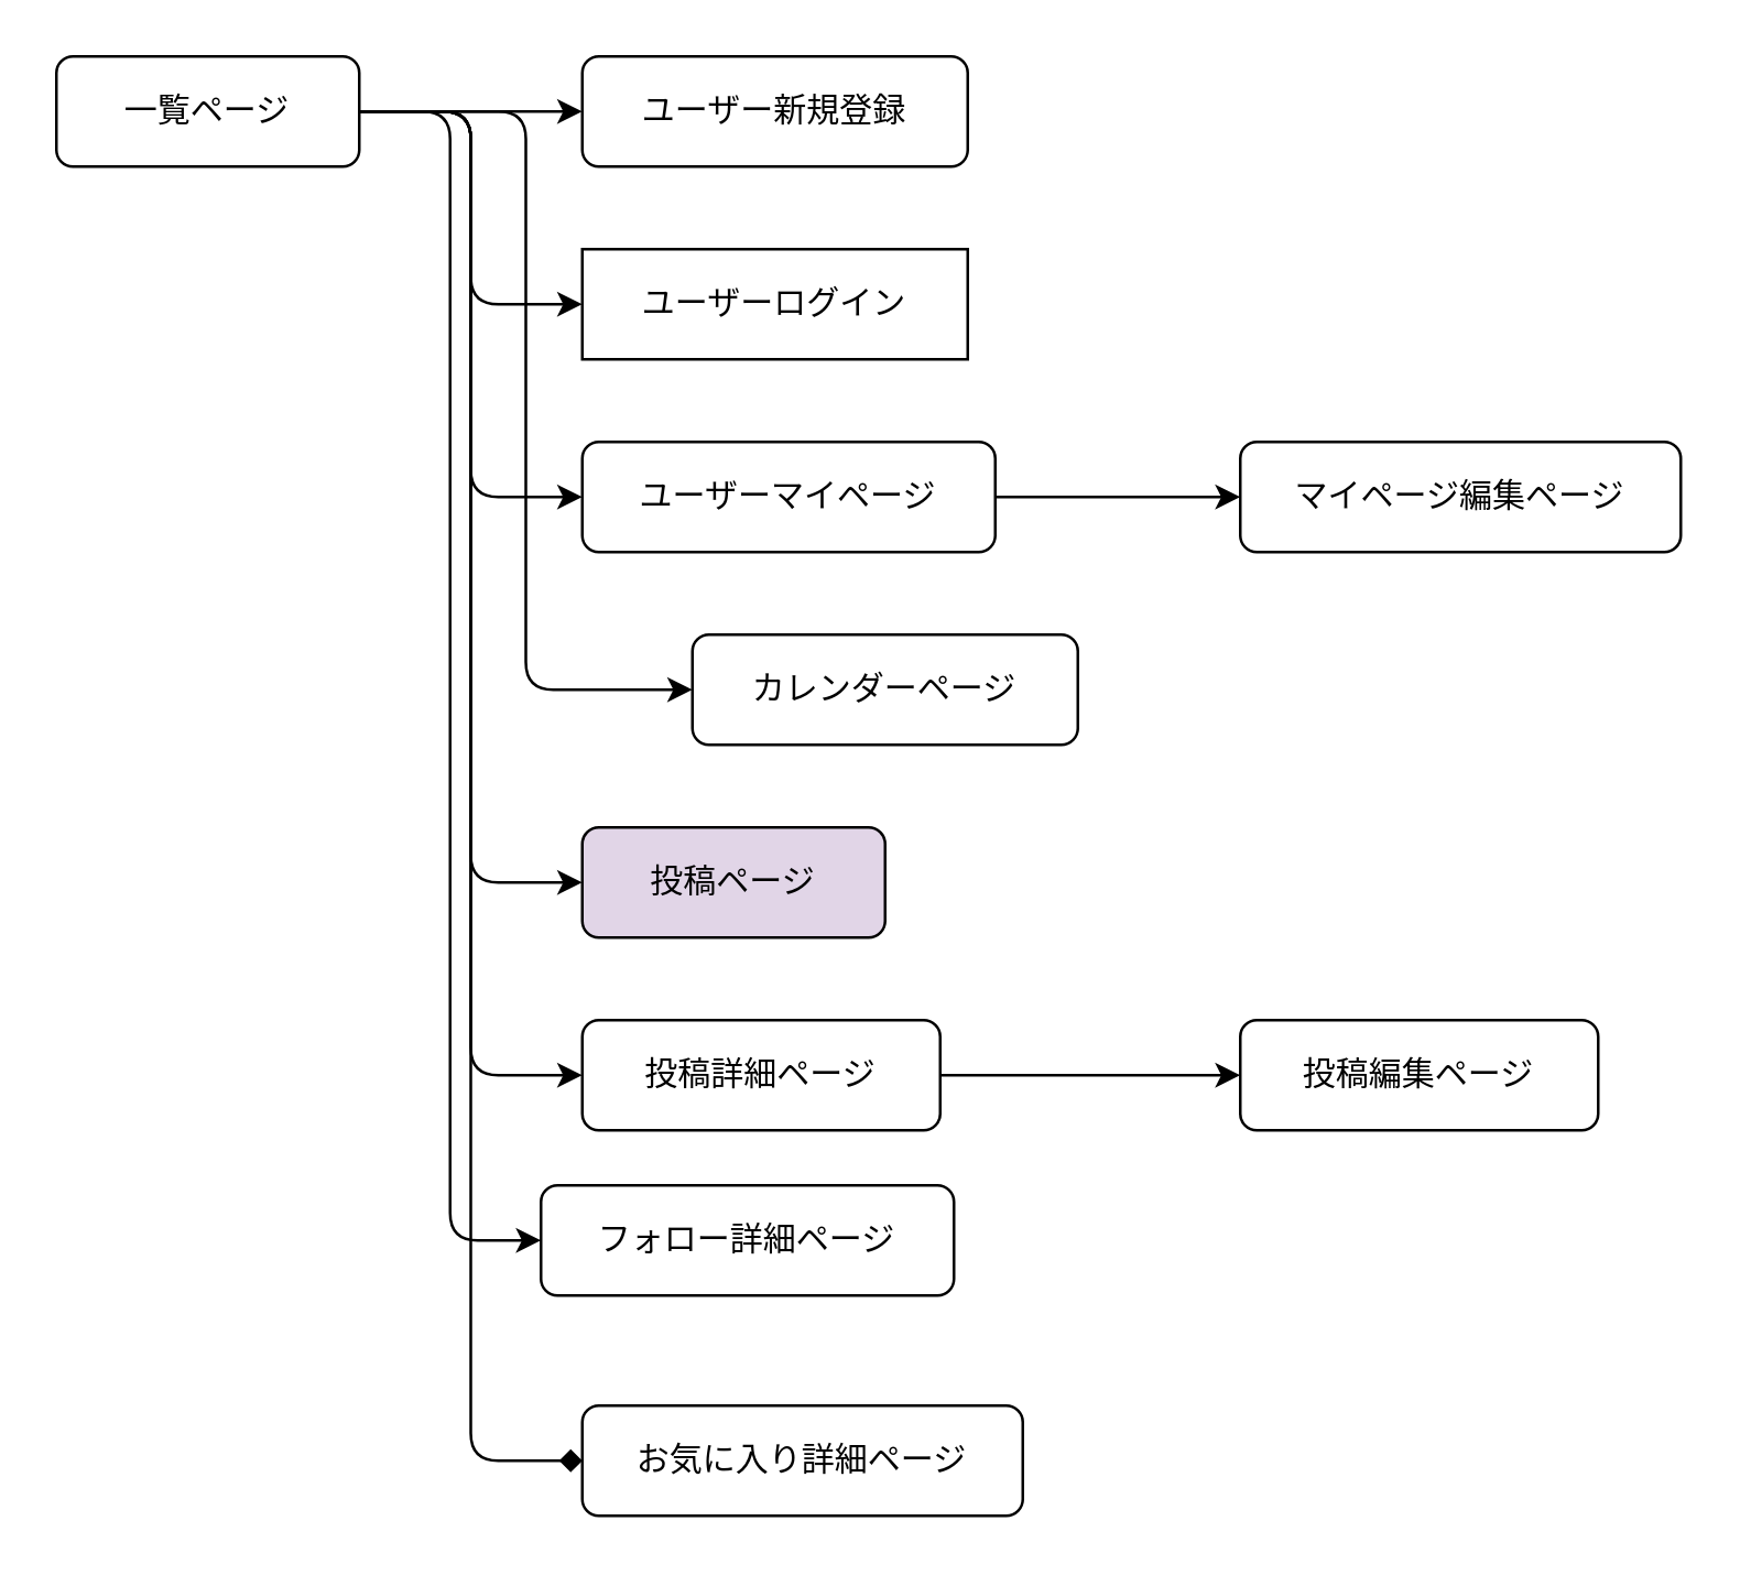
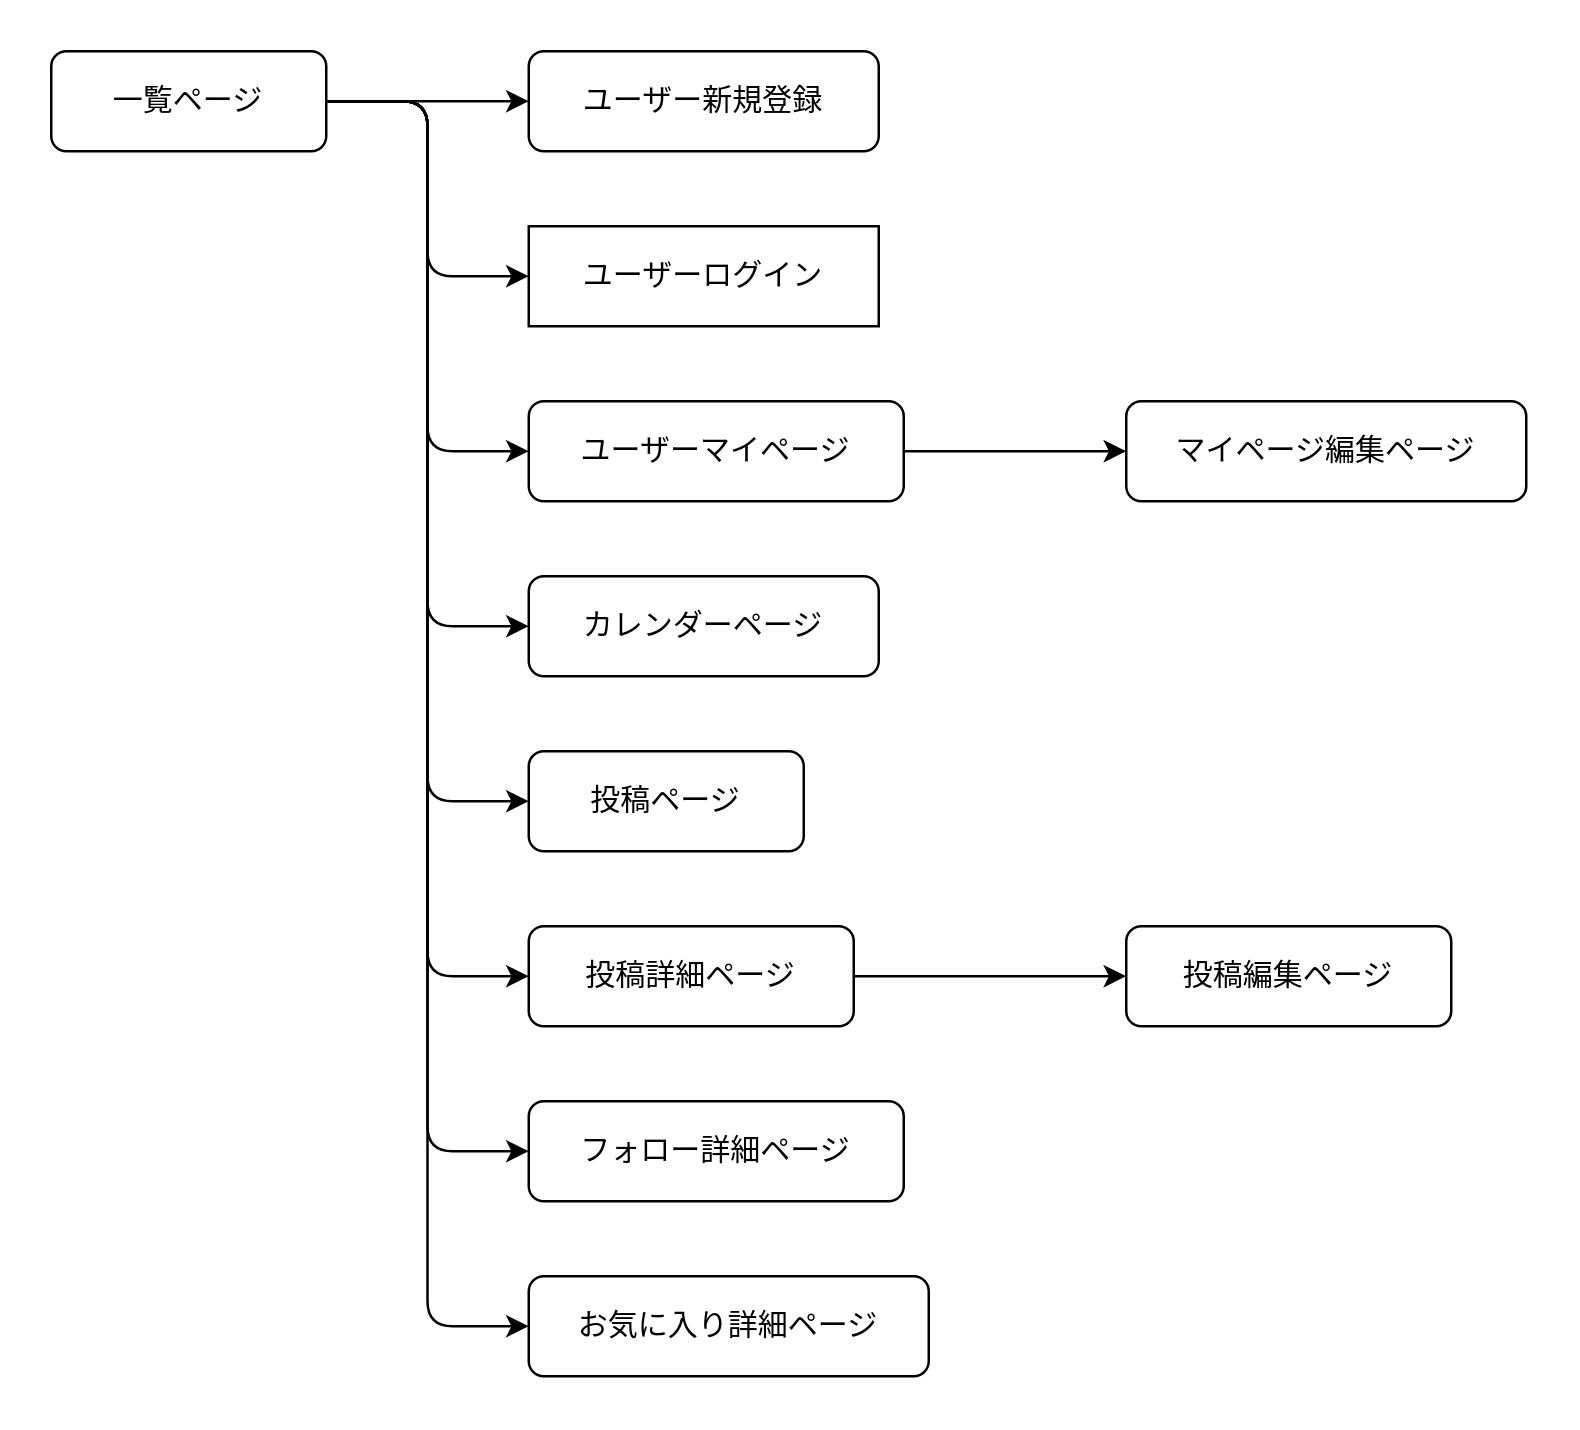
  <mxCell id="0" />
  <mxCell id="1" parent="0" />
  <mxCell id="2" style="html=1;exitX=1;exitY=0.5;exitDx=0;exitDy=0;entryX=0;entryY=0.5;entryDx=0;entryDy=0;elbow=vertical;snapToPoint=0;" edge="1" parent="1" source="10" target="11"><mxGeometry relative="1" as="geometry" /></mxCell>
  <mxCell id="3" style="edgeStyle=orthogonalEdgeStyle;html=1;exitX=1;exitY=0.5;exitDx=0;exitDy=0;entryX=0;entryY=0.5;entryDx=0;entryDy=0;elbow=vertical;" edge="1" parent="1" source="10" target="19"><mxGeometry relative="1" as="geometry" /></mxCell>
  <mxCell id="4" style="edgeStyle=orthogonalEdgeStyle;html=1;exitX=1;exitY=0.5;exitDx=0;exitDy=0;entryX=0;entryY=0.5;entryDx=0;entryDy=0;elbow=vertical;" edge="1" parent="1" source="10" target="18"><mxGeometry relative="1" as="geometry" /></mxCell>
  <mxCell id="5" style="edgeStyle=orthogonalEdgeStyle;html=1;exitX=1;exitY=0.5;exitDx=0;exitDy=0;entryX=0;entryY=0.5;entryDx=0;entryDy=0;elbow=vertical;" edge="1" parent="1" source="10" target="16"><mxGeometry relative="1" as="geometry" /></mxCell>
  <mxCell id="6" style="edgeStyle=orthogonalEdgeStyle;html=1;exitX=1;exitY=0.5;exitDx=0;exitDy=0;entryX=0;entryY=0.5;entryDx=0;entryDy=0;elbow=vertical;" edge="1" parent="1" source="10" target="15"><mxGeometry relative="1" as="geometry" /></mxCell>
  <mxCell id="7" style="edgeStyle=orthogonalEdgeStyle;html=1;exitX=1;exitY=0.5;exitDx=0;exitDy=0;entryX=0;entryY=0.5;entryDx=0;entryDy=0;elbow=vertical;" edge="1" parent="1" source="10" target="14"><mxGeometry relative="1" as="geometry" /></mxCell>
  <mxCell id="8" style="edgeStyle=orthogonalEdgeStyle;html=1;exitX=1;exitY=0.5;exitDx=0;exitDy=0;entryX=0;entryY=0.5;entryDx=0;entryDy=0;elbow=vertical;" edge="1" parent="1" source="10" target="12"><mxGeometry relative="1" as="geometry" /></mxCell>
- <mxCell id="9" style="edgeStyle=orthogonalEdgeStyle;html=1;exitX=1;exitY=0.5;exitDx=0;exitDy=0;entryX=0;entryY=0.5;entryDx=0;entryDy=0;elbow=vertical;endArrow=diamond;" edge="1" parent="1" source="10" target="20"><mxGeometry relative="1" as="geometry" /></mxCell>
+ <mxCell id="9" style="edgeStyle=orthogonalEdgeStyle;html=1;exitX=1;exitY=0.5;exitDx=0;exitDy=0;entryX=0;entryY=0.5;entryDx=0;entryDy=0;elbow=vertical;" edge="1" parent="1" source="10" target="20"><mxGeometry relative="1" as="geometry" /></mxCell>
  <mxCell id="10" value="一覧ページ" style="rounded=1;whiteSpace=wrap;html=1;" vertex="1" parent="1"><mxGeometry x="20" y="20" width="110" height="40" as="geometry" /></mxCell>
  <mxCell id="11" value="ユーザー新規登録" style="rounded=1;whiteSpace=wrap;html=1;" vertex="1" parent="1"><mxGeometry x="211" y="20" width="140" height="40" as="geometry" /></mxCell>
- <mxCell id="12" value="フォロー詳細ページ" style="rounded=1;whiteSpace=wrap;html=1;" vertex="1" parent="1"><mxGeometry x="196" y="430" width="150" height="40" as="geometry" /></mxCell>
+ <mxCell id="12" value="フォロー詳細ページ" style="rounded=1;whiteSpace=wrap;html=1;" vertex="1" parent="1"><mxGeometry x="211" y="440" width="150" height="40" as="geometry" /></mxCell>
  <mxCell id="13" style="edgeStyle=orthogonalEdgeStyle;html=1;exitX=1;exitY=0.5;exitDx=0;exitDy=0;elbow=vertical;" edge="1" parent="1" source="14" target="22"><mxGeometry relative="1" as="geometry" /></mxCell>
  <mxCell id="14" value="投稿詳細ページ" style="rounded=1;whiteSpace=wrap;html=1;" vertex="1" parent="1"><mxGeometry x="211" y="370" width="130" height="40" as="geometry" /></mxCell>
- <mxCell id="15" value="投稿ページ" style="rounded=1;whiteSpace=wrap;html=1;fillColor=#e1d5e7;" vertex="1" parent="1"><mxGeometry x="211" y="300" width="110" height="40" as="geometry" /></mxCell>
- <mxCell id="16" value="カレンダーページ" style="rounded=1;whiteSpace=wrap;html=1;" vertex="1" parent="1"><mxGeometry x="251" y="230" width="140" height="40" as="geometry" /></mxCell>
+ <mxCell id="15" value="投稿ページ" style="rounded=1;whiteSpace=wrap;html=1;" vertex="1" parent="1"><mxGeometry x="211" y="300" width="110" height="40" as="geometry" /></mxCell>
+ <mxCell id="16" value="カレンダーページ" style="rounded=1;whiteSpace=wrap;html=1;" vertex="1" parent="1"><mxGeometry x="211" y="230" width="140" height="40" as="geometry" /></mxCell>
  <mxCell id="17" style="edgeStyle=orthogonalEdgeStyle;html=1;exitX=1;exitY=0.5;exitDx=0;exitDy=0;elbow=vertical;" edge="1" parent="1" source="18" target="21"><mxGeometry relative="1" as="geometry" /></mxCell>
  <mxCell id="18" value="ユーザーマイページ" style="rounded=1;whiteSpace=wrap;html=1;" vertex="1" parent="1"><mxGeometry x="211" y="160" width="150" height="40" as="geometry" /></mxCell>
  <mxCell id="19" value="ユーザーログイン" style="whiteSpace=wrap;html=1;rounded=0;" vertex="1" parent="1"><mxGeometry x="211" y="90" width="140" height="40" as="geometry" /></mxCell>
  <mxCell id="20" value="お気に入り詳細ページ" style="rounded=1;whiteSpace=wrap;html=1;" vertex="1" parent="1"><mxGeometry x="211" y="510" width="160" height="40" as="geometry" /></mxCell>
  <mxCell id="21" value="マイページ編集ページ" style="rounded=1;whiteSpace=wrap;html=1;" vertex="1" parent="1"><mxGeometry x="450" y="160" width="160" height="40" as="geometry" /></mxCell>
  <mxCell id="22" value="投稿編集ページ" style="rounded=1;whiteSpace=wrap;html=1;" vertex="1" parent="1"><mxGeometry x="450" y="370" width="130" height="40" as="geometry" /></mxCell>
